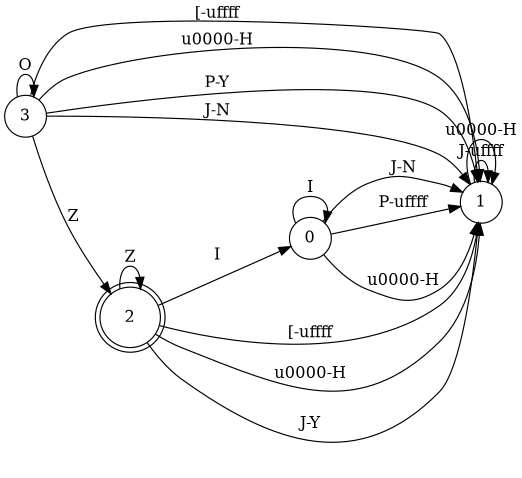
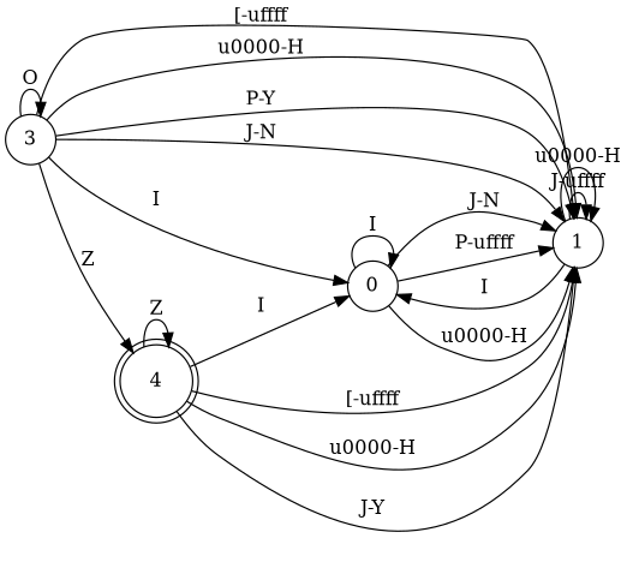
  digraph {
    rankdir=LR
    node [shape=circle]
    0
    1
    3
-   2 [shape=doublecircle]
+   2 [shape=doublecircle label=4]
    0 -> 0 [label=I]
    0 -> 1 [label="\u0000-H"]
    0 -> 1 [label="J-N"]
    0 -> 1 [label="P-\uffff"]
+   1 -> 0 [label=I]
    1 -> 1 [label="J-\uffff"]
    1 -> 1 [label="\u0000-H"]
+   3 -> 0 [label=I]
    3 -> 1 [label="[-\uffff"]
    3 -> 1 [label="\u0000-H"]
    3 -> 1 [label="P-Y"]
    3 -> 1 [label="J-N"]
    3 -> 3 [label=O]
    3 -> 2 [label=Z]
    2 -> 0 [label=I]
    2 -> 1 [label="[-\uffff"]
    2 -> 1 [label="\u0000-H"]
    2 -> 1 [label="J-Y"]
    2 -> 2 [label=Z]
  }
